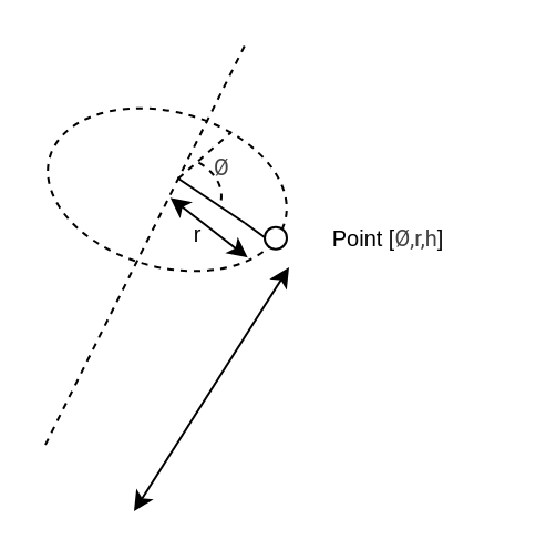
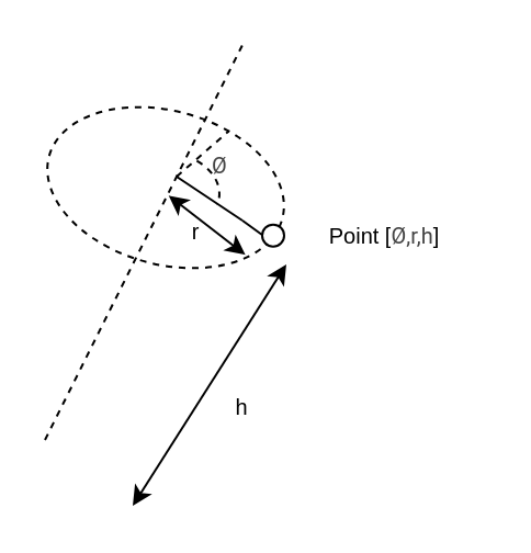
  <mxCell id="0" />
  <mxCell id="1" parent="0" />
  <mxCell id="2" value="" style="verticalLabelPosition=bottom;verticalAlign=top;html=1;shape=mxgraph.basic.arc;startAngle=0.3;endAngle=0.296;fontSize=10;rotation=15;dashed=1;" vertex="1" parent="1"><mxGeometry x="20" y="50" width="110" height="70" as="geometry" /></mxCell>
  <mxCell id="3" value="" style="endArrow=none;html=1;rounded=0;strokeColor=#000000;strokeWidth=1;fontSize=10;dashed=1;" edge="1" parent="1"><mxGeometry width="50" height="50" relative="1" as="geometry"><mxPoint x="20" y="200" as="sourcePoint" /><mxPoint x="110" y="20" as="targetPoint" /></mxGeometry></mxCell>
  <mxCell id="4" value="" style="endArrow=none;html=1;rounded=0;strokeColor=#000000;strokeWidth=1;fontSize=10;entryX=0.976;entryY=0.658;entryDx=0;entryDy=0;entryPerimeter=0;startArrow=none;" edge="1" parent="1" target="2"><mxGeometry width="50" height="50" relative="1" as="geometry"><mxPoint x="110" y="100" as="sourcePoint" /><mxPoint x="130" y="80" as="targetPoint" /></mxGeometry></mxCell>
  <mxCell id="5" value="" style="endArrow=classic;startArrow=classic;html=1;rounded=0;strokeColor=#000000;strokeWidth=1;fontSize=10;" edge="1" parent="1"><mxGeometry width="50" height="50" relative="1" as="geometry"><mxPoint x="60" y="230" as="sourcePoint" /><mxPoint x="130" y="120" as="targetPoint" /></mxGeometry></mxCell>
  <mxCell id="6" value="" style="endArrow=none;html=1;rounded=0;strokeColor=#000000;strokeWidth=1;fontSize=10;entryX=0.692;entryY=0.038;entryDx=0;entryDy=0;entryPerimeter=0;dashed=1;" edge="1" parent="1" target="2"><mxGeometry width="50" height="50" relative="1" as="geometry"><mxPoint x="80" y="80" as="sourcePoint" /><mxPoint x="150" y="70" as="targetPoint" /></mxGeometry></mxCell>
  <mxCell id="7" value="" style="verticalLabelPosition=bottom;verticalAlign=top;html=1;shape=mxgraph.basic.arc;startAngle=0.048;endAngle=0.267;fontSize=10;rotation=15;dashed=1;" vertex="1" parent="1"><mxGeometry x="59.1" y="70" width="40.66" height="31.82" as="geometry" /></mxCell>
  <mxCell id="8" value="" style="endArrow=none;html=1;rounded=0;strokeColor=#000000;strokeWidth=1;fontSize=10;" edge="1" parent="1"><mxGeometry width="50" height="50" relative="1" as="geometry"><mxPoint x="80" y="80" as="sourcePoint" /><mxPoint x="110" y="100" as="targetPoint" /></mxGeometry></mxCell>
  <mxCell id="9" value="&lt;span style=&quot;color: rgb(68, 68, 68); font-family: Roboto, Helvetica, sans-serif; text-align: left; background-color: rgb(255, 255, 255);&quot;&gt;&lt;font style=&quot;font-size: 10px;&quot;&gt;Ø&lt;/font&gt;&lt;/span&gt;" style="text;html=1;strokeColor=none;fillColor=none;align=center;verticalAlign=middle;whiteSpace=wrap;rounded=0;dashed=1;fontSize=10;" vertex="1" parent="1"><mxGeometry x="70" y="60" width="60" height="30" as="geometry" /></mxCell>
  <mxCell id="10" value="" style="endArrow=classic;startArrow=classic;html=1;rounded=0;strokeColor=#000000;strokeWidth=1;fontSize=7;entryX=0.106;entryY=0.955;entryDx=0;entryDy=0;exitX=0.891;exitY=0.788;exitDx=0;exitDy=0;exitPerimeter=0;entryPerimeter=0;" edge="1" parent="1" source="2" target="9"><mxGeometry width="50" height="50" relative="1" as="geometry"><mxPoint x="70" y="130" as="sourcePoint" /><mxPoint x="120" y="80" as="targetPoint" /></mxGeometry></mxCell>
  <mxCell id="11" value="&lt;font style=&quot;font-size: 10px;&quot;&gt;r&lt;/font&gt;" style="text;html=1;strokeColor=none;fillColor=none;align=center;verticalAlign=middle;whiteSpace=wrap;rounded=0;fontSize=7;strokeWidth=1;" vertex="1" parent="1"><mxGeometry x="59.1" y="90" width="60" height="30" as="geometry" /></mxCell>
+ <mxCell id="12" value="h" style="text;html=1;strokeColor=none;fillColor=none;align=center;verticalAlign=middle;whiteSpace=wrap;rounded=0;dashed=1;fontSize=10;" vertex="1" parent="1"><mxGeometry x="80" y="170" width="60" height="30" as="geometry" /></mxCell>
  <mxCell id="13" value="" style="ellipse;whiteSpace=wrap;html=1;fontSize=10;" vertex="1" parent="1"><mxGeometry x="119" y="101.82" width="10" height="10" as="geometry" /></mxCell>
  <mxCell id="14" value="Point [&lt;span style=&quot;color: rgb(68, 68, 68); font-family: Roboto, Helvetica, sans-serif; text-align: left; background-color: rgb(255, 255, 255);&quot;&gt;Ø,r,h&lt;/span&gt;]" style="text;html=1;strokeColor=none;fillColor=none;align=center;verticalAlign=middle;whiteSpace=wrap;rounded=0;fontSize=10;" vertex="1" parent="1"><mxGeometry x="130" y="91.82" width="90" height="30" as="geometry" /></mxCell>
